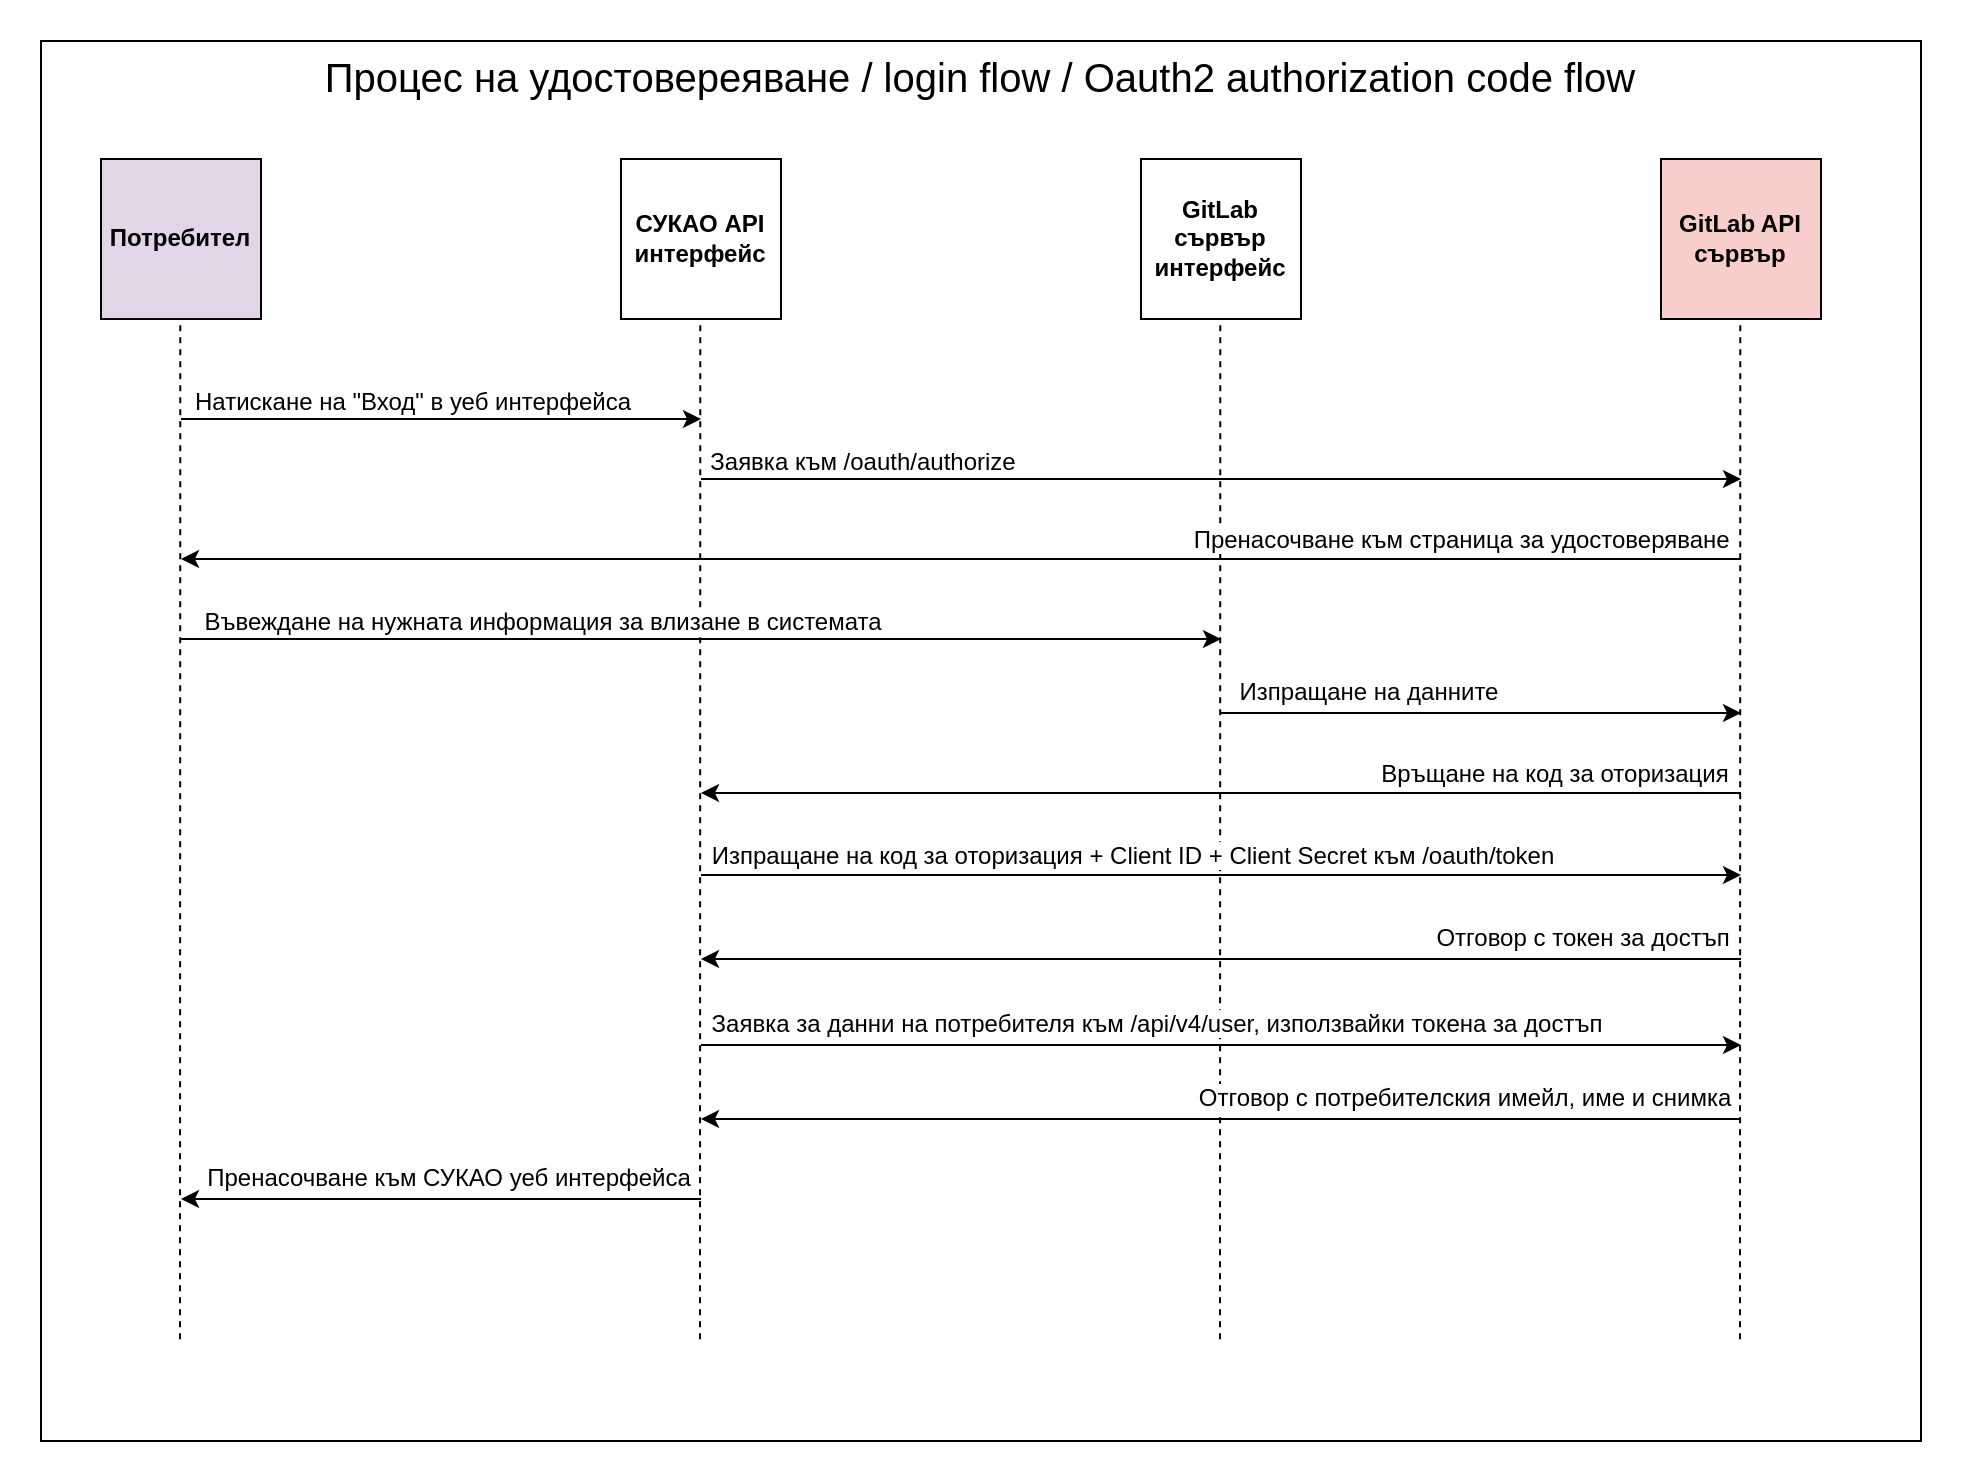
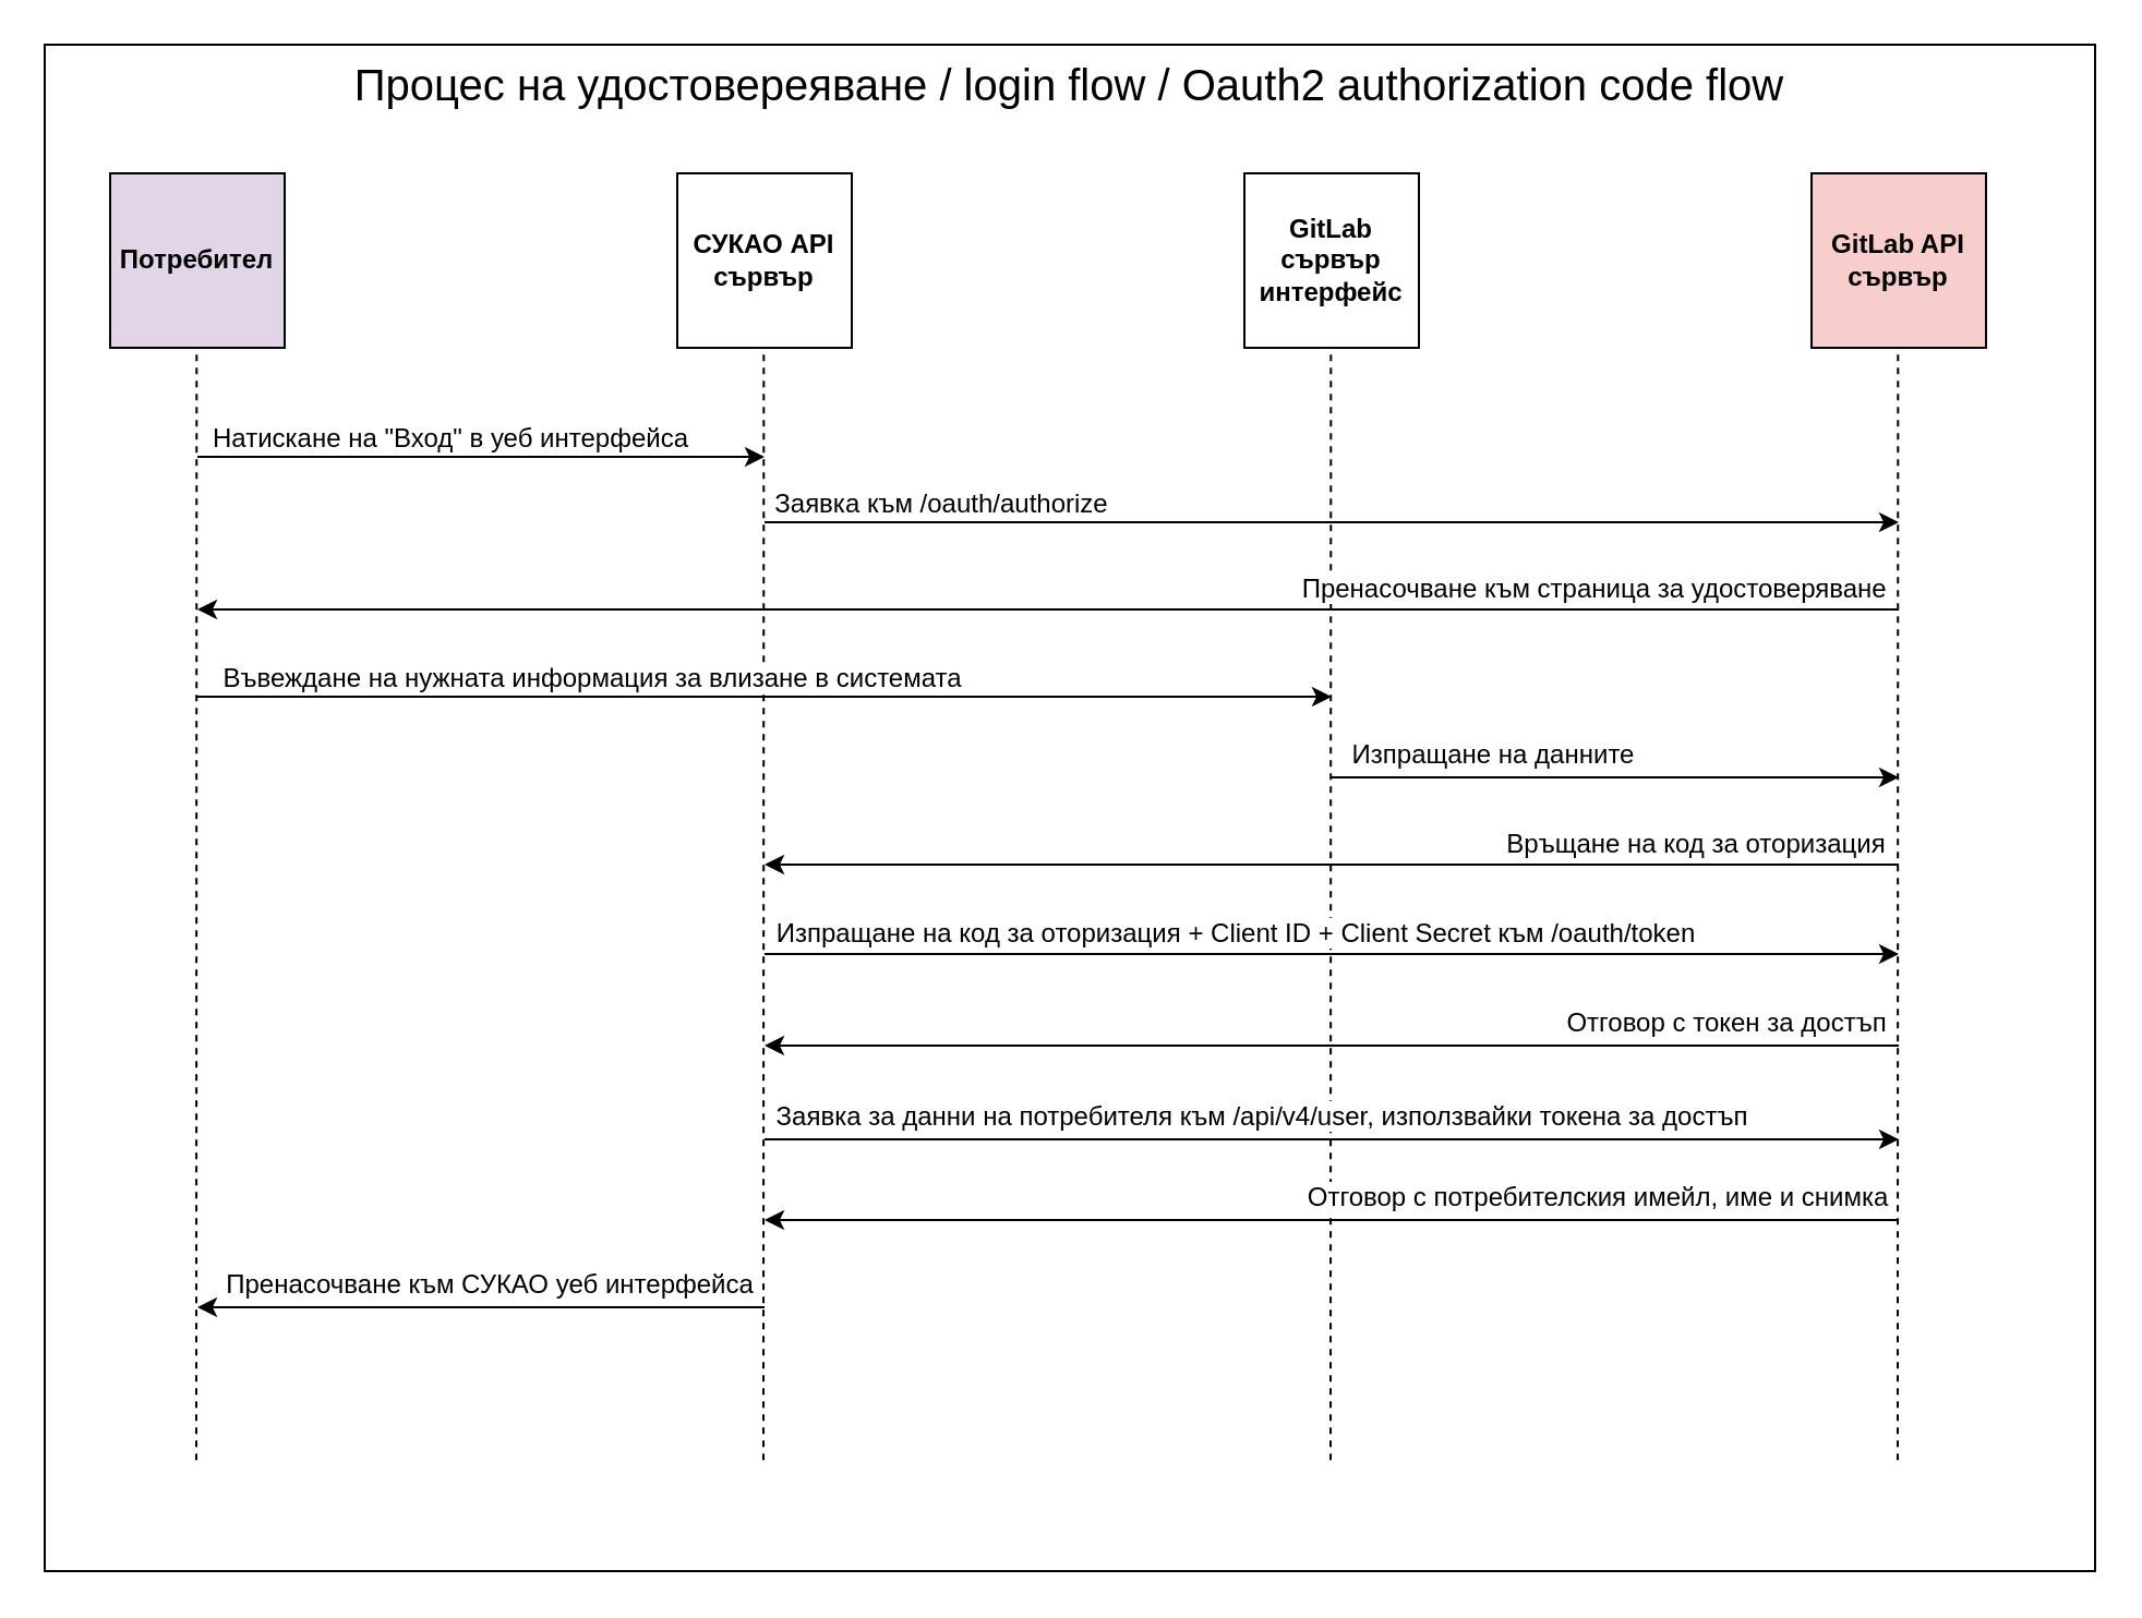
  <mxCell id="0" />
  <mxCell id="1" parent="0" />
  <mxCell id="2" value="&lt;font color=&quot;#000000&quot; style=&quot;font-size: 20px&quot;&gt;Процес на удостовереяване / login flow / Oauth2 authorization code flow&lt;/font&gt;" style="whiteSpace=wrap;html=1;fillColor=#FFFFFF;labelPosition=center;verticalLabelPosition=middle;align=center;verticalAlign=top;" vertex="1" parent="1"><mxGeometry x="20" y="20" width="940" height="700" as="geometry" /></mxCell>
  <mxCell id="3" value="&lt;font color=&quot;#000000&quot;&gt;&lt;b&gt;Потребител&lt;/b&gt;&lt;/font&gt;" style="whiteSpace=wrap;html=1;aspect=fixed;fillColor=#e1d5e7;strokeColor=#000000;" vertex="1" parent="1"><mxGeometry x="50" y="79" width="80" height="80" as="geometry" /></mxCell>
  <mxCell id="4" value="&lt;font color=&quot;#000000&quot;&gt;&lt;b&gt;GitLab сървър интерфейс&lt;/b&gt;&lt;/font&gt;" style="whiteSpace=wrap;html=1;aspect=fixed;fillColor=#FFFFFF;strokeColor=#000000;" vertex="1" parent="1"><mxGeometry x="570" y="79" width="80" height="80" as="geometry" /></mxCell>
  <mxCell id="5" value="" style="endArrow=none;html=1;fontSize=20;fontColor=#000000;entryX=0.5;entryY=1;entryDx=0;entryDy=0;exitX=0.097;exitY=0.903;exitDx=0;exitDy=0;exitPerimeter=0;strokeWidth=1;strokeColor=#000000;jumpStyle=none;dashed=1;" edge="1" parent="1"><mxGeometry width="50" height="50" relative="1" as="geometry"><mxPoint x="609.5" y="669.16" as="sourcePoint" /><mxPoint x="609.66" y="159" as="targetPoint" /></mxGeometry></mxCell>
  <mxCell id="6" value="" style="endArrow=classic;html=1;fontSize=20;fontColor=#000000;strokeColor=#000000;strokeWidth=1;jumpStyle=none;align=center;labelPosition=center;verticalLabelPosition=middle;verticalAlign=middle;" edge="1" parent="1"><mxGeometry width="50" height="50" relative="1" as="geometry"><mxPoint x="90" y="209" as="sourcePoint" /><mxPoint x="350" y="209" as="targetPoint" /></mxGeometry></mxCell>
  <mxCell id="7" value="&lt;div&gt;&lt;span style=&quot;background-color: rgb(255 , 255 , 255)&quot;&gt;Натискане на &quot;Вход&quot; в уеб интерфейса&lt;/span&gt;&lt;/div&gt;" style="edgeLabel;html=1;align=center;verticalAlign=bottom;resizable=0;points=[];fontSize=12;fontColor=#000000;" vertex="1" connectable="0" parent="6"><mxGeometry x="0.457" relative="1" as="geometry"><mxPoint x="-74" as="offset" /></mxGeometry></mxCell>
- <mxCell id="8" value="&lt;font color=&quot;#000000&quot;&gt;&lt;b&gt;СУКАО API интерфейс&lt;/b&gt;&lt;/font&gt;" style="whiteSpace=wrap;html=1;aspect=fixed;fillColor=#FFFFFF;strokeColor=#000000;" vertex="1" parent="1"><mxGeometry x="310" y="79" width="80" height="80" as="geometry" /></mxCell>
+ <mxCell id="8" value="&lt;font color=&quot;#000000&quot;&gt;&lt;b&gt;СУКАО API сървър&lt;/b&gt;&lt;/font&gt;" style="whiteSpace=wrap;html=1;aspect=fixed;fillColor=#FFFFFF;strokeColor=#000000;" vertex="1" parent="1"><mxGeometry x="310" y="79" width="80" height="80" as="geometry" /></mxCell>
  <mxCell id="9" value="" style="endArrow=none;html=1;fontSize=20;fontColor=#000000;entryX=0.5;entryY=1;entryDx=0;entryDy=0;exitX=0.097;exitY=0.903;exitDx=0;exitDy=0;exitPerimeter=0;strokeWidth=1;strokeColor=#000000;jumpStyle=none;dashed=1;" edge="1" parent="1"><mxGeometry width="50" height="50" relative="1" as="geometry"><mxPoint x="349.5" y="669.16" as="sourcePoint" /><mxPoint x="349.66" y="159" as="targetPoint" /></mxGeometry></mxCell>
  <mxCell id="10" value="" style="endArrow=classic;html=1;fontSize=20;fontColor=#000000;strokeColor=#000000;strokeWidth=1;jumpStyle=none;align=center;labelPosition=center;verticalLabelPosition=middle;verticalAlign=middle;" edge="1" parent="1"><mxGeometry width="50" height="50" relative="1" as="geometry"><mxPoint x="350" y="239" as="sourcePoint" /><mxPoint x="870" y="239" as="targetPoint" /></mxGeometry></mxCell>
  <mxCell id="11" value="&lt;div&gt;&lt;span style=&quot;background-color: rgb(255 , 255 , 255)&quot;&gt;Заявка към /oauth/authorize&lt;/span&gt;&lt;/div&gt;" style="edgeLabel;html=1;align=center;verticalAlign=bottom;resizable=0;points=[];fontSize=12;fontColor=#000000;" vertex="1" connectable="0" parent="10"><mxGeometry x="0.457" relative="1" as="geometry"><mxPoint x="-299" as="offset" /></mxGeometry></mxCell>
  <mxCell id="12" value="" style="endArrow=classic;html=1;labelBackgroundColor=#FFFFFF;fontSize=12;fontColor=#000000;strokeColor=#000000;strokeWidth=1;jumpStyle=none;" edge="1" parent="1"><mxGeometry width="50" height="50" relative="1" as="geometry"><mxPoint x="870" y="279" as="sourcePoint" /><mxPoint x="90" y="279" as="targetPoint" /></mxGeometry></mxCell>
  <mxCell id="13" value="&lt;span style=&quot;background-color: rgb(255 , 255 , 255)&quot;&gt;Пренасочване към страница за удостоверяване&amp;nbsp;&lt;br&gt;&lt;/span&gt;" style="edgeLabel;html=1;align=center;verticalAlign=bottom;resizable=0;points=[];fontSize=12;fontColor=#000000;labelPosition=center;verticalLabelPosition=top;" vertex="1" connectable="0" parent="12"><mxGeometry x="-0.35" y="-1" relative="1" as="geometry"><mxPoint x="115" as="offset" /></mxGeometry></mxCell>
  <mxCell id="14" value="" style="endArrow=classic;html=1;labelBackgroundColor=#FFFFFF;fontSize=12;fontColor=#000000;strokeColor=#000000;strokeWidth=1;jumpStyle=none;" edge="1" parent="1"><mxGeometry width="50" height="50" relative="1" as="geometry"><mxPoint x="90" y="319" as="sourcePoint" /><mxPoint x="610" y="319" as="targetPoint" /></mxGeometry></mxCell>
  <mxCell id="15" value="&lt;span style=&quot;background-color: rgb(255 , 255 , 255)&quot;&gt;Въвеждане на нужната информация за влизане в системата&lt;/span&gt;" style="edgeLabel;html=1;align=center;verticalAlign=bottom;resizable=0;points=[];fontSize=12;fontColor=#000000;labelPosition=center;verticalLabelPosition=top;" vertex="1" connectable="0" parent="14"><mxGeometry x="-0.654" relative="1" as="geometry"><mxPoint x="90" as="offset" /></mxGeometry></mxCell>
  <mxCell id="16" value="" style="endArrow=classic;html=1;labelBackgroundColor=#FFFFFF;fontSize=12;fontColor=#000000;strokeColor=#000000;strokeWidth=1;jumpStyle=none;" edge="1" parent="1"><mxGeometry width="50" height="50" relative="1" as="geometry"><mxPoint x="870" y="396" as="sourcePoint" /><mxPoint x="350" y="396" as="targetPoint" /></mxGeometry></mxCell>
  <mxCell id="17" value="&lt;span style=&quot;background-color: rgb(255 , 255 , 255)&quot;&gt;Връщане на код за оторизация&lt;/span&gt;" style="edgeLabel;html=1;align=center;verticalAlign=bottom;resizable=0;points=[];fontSize=12;fontColor=#000000;labelPosition=center;verticalLabelPosition=top;" vertex="1" connectable="0" parent="16"><mxGeometry x="-0.462" y="2" relative="1" as="geometry"><mxPoint x="46" y="-3" as="offset" /></mxGeometry></mxCell>
  <mxCell id="18" value="&lt;font color=&quot;#000000&quot;&gt;&lt;b&gt;GitLab API сървър&lt;/b&gt;&lt;/font&gt;" style="whiteSpace=wrap;html=1;aspect=fixed;fillColor=#f8cecc;strokeColor=#000000;" vertex="1" parent="1"><mxGeometry x="830" y="79" width="80" height="80" as="geometry" /></mxCell>
  <mxCell id="19" value="" style="endArrow=none;html=1;fontSize=20;fontColor=#000000;entryX=0.5;entryY=1;entryDx=0;entryDy=0;exitX=0.097;exitY=0.903;exitDx=0;exitDy=0;exitPerimeter=0;strokeWidth=1;strokeColor=#000000;jumpStyle=none;dashed=1;" edge="1" parent="1"><mxGeometry width="50" height="50" relative="1" as="geometry"><mxPoint x="869.5" y="669.16" as="sourcePoint" /><mxPoint x="869.66" y="159" as="targetPoint" /></mxGeometry></mxCell>
  <mxCell id="20" value="" style="endArrow=classic;html=1;labelBackgroundColor=#FFFFFF;fontSize=12;fontColor=#000000;strokeColor=#000000;strokeWidth=1;jumpStyle=none;" edge="1" parent="1"><mxGeometry width="50" height="50" relative="1" as="geometry"><mxPoint x="610" y="356" as="sourcePoint" /><mxPoint x="870" y="356" as="targetPoint" /></mxGeometry></mxCell>
  <mxCell id="21" value="&lt;span style=&quot;background-color: rgb(255 , 255 , 255)&quot;&gt;Изпращане на данните&lt;/span&gt;" style="edgeLabel;html=1;align=center;verticalAlign=bottom;resizable=0;points=[];fontSize=12;fontColor=#000000;labelPosition=center;verticalLabelPosition=top;" vertex="1" connectable="0" parent="20"><mxGeometry x="-0.423" y="-1" relative="1" as="geometry"><mxPoint x="-2" y="-3" as="offset" /></mxGeometry></mxCell>
  <mxCell id="22" value="" style="endArrow=classic;html=1;labelBackgroundColor=#FFFFFF;fontSize=12;fontColor=#000000;strokeColor=#000000;strokeWidth=1;jumpStyle=none;" edge="1" parent="1"><mxGeometry width="50" height="50" relative="1" as="geometry"><mxPoint x="350" y="437" as="sourcePoint" /><mxPoint x="870" y="437" as="targetPoint" /></mxGeometry></mxCell>
  <mxCell id="23" value="&lt;span style=&quot;background-color: rgb(255 , 255 , 255)&quot;&gt;Изпращане на код за оторизация + Client ID + Client Secret към /oauth/token&lt;/span&gt;" style="edgeLabel;html=1;align=center;verticalAlign=bottom;resizable=0;points=[];fontSize=12;fontColor=#000000;labelPosition=center;verticalLabelPosition=top;" vertex="1" connectable="0" parent="22"><mxGeometry x="-0.554" y="-1" relative="1" as="geometry"><mxPoint x="99" y="-2" as="offset" /></mxGeometry></mxCell>
  <mxCell id="24" value="" style="endArrow=classic;html=1;labelBackgroundColor=#FFFFFF;fontSize=12;fontColor=#000000;strokeColor=#000000;strokeWidth=1;jumpStyle=none;" edge="1" parent="1"><mxGeometry width="50" height="50" relative="1" as="geometry"><mxPoint x="870" y="479" as="sourcePoint" /><mxPoint x="350" y="479" as="targetPoint" /></mxGeometry></mxCell>
  <mxCell id="25" value="&lt;span style=&quot;background-color: rgb(255 , 255 , 255)&quot;&gt;Отговор с токен за достъп&lt;/span&gt;" style="edgeLabel;html=1;align=center;verticalAlign=bottom;resizable=0;points=[];fontSize=12;fontColor=#000000;labelPosition=center;verticalLabelPosition=top;" vertex="1" connectable="0" parent="24"><mxGeometry x="-0.442" y="-2" relative="1" as="geometry"><mxPoint x="65" as="offset" /></mxGeometry></mxCell>
  <mxCell id="26" value="" style="endArrow=classic;html=1;labelBackgroundColor=#FFFFFF;fontSize=12;fontColor=#000000;strokeColor=#000000;strokeWidth=1;jumpStyle=none;" edge="1" parent="1"><mxGeometry width="50" height="50" relative="1" as="geometry"><mxPoint x="350" y="522" as="sourcePoint" /><mxPoint x="870" y="522" as="targetPoint" /></mxGeometry></mxCell>
  <mxCell id="27" value="&lt;span style=&quot;background-color: rgb(255 , 255 , 255)&quot;&gt;Заявка за данни на потребителя към /api/v4/user, използвайки токена за достъп&lt;/span&gt;" style="edgeLabel;html=1;align=center;verticalAlign=bottom;resizable=0;points=[];fontSize=12;fontColor=#000000;labelPosition=center;verticalLabelPosition=top;" vertex="1" connectable="0" parent="26"><mxGeometry x="-0.577" relative="1" as="geometry"><mxPoint x="117" y="-2" as="offset" /></mxGeometry></mxCell>
  <mxCell id="28" value="" style="endArrow=classic;html=1;labelBackgroundColor=#FFFFFF;fontSize=12;fontColor=#000000;strokeColor=#000000;strokeWidth=1;jumpStyle=none;" edge="1" parent="1"><mxGeometry width="50" height="50" relative="1" as="geometry"><mxPoint x="870" y="559" as="sourcePoint" /><mxPoint x="350" y="559" as="targetPoint" /></mxGeometry></mxCell>
  <mxCell id="29" value="&lt;span style=&quot;background-color: rgb(255 , 255 , 255)&quot;&gt;Отговор с потребителския имейл, име и снимка&lt;/span&gt;" style="edgeLabel;html=1;align=center;verticalAlign=bottom;resizable=0;points=[];fontSize=12;fontColor=#000000;labelPosition=center;verticalLabelPosition=top;" vertex="1" connectable="0" parent="28"><mxGeometry x="-0.488" y="3" relative="1" as="geometry"><mxPoint x="-6" y="-5" as="offset" /></mxGeometry></mxCell>
  <mxCell id="30" value="" style="endArrow=classic;html=1;labelBackgroundColor=#FFFFFF;fontSize=12;fontColor=#000000;strokeColor=#000000;strokeWidth=1;jumpStyle=none;" edge="1" parent="1"><mxGeometry width="50" height="50" relative="1" as="geometry"><mxPoint x="350" y="599" as="sourcePoint" /><mxPoint x="90" y="599" as="targetPoint" /></mxGeometry></mxCell>
  <mxCell id="31" value="&lt;span style=&quot;background-color: rgb(255 , 255 , 255)&quot;&gt;Пренасочване към СУКАО уеб интерфейса&lt;/span&gt;" style="edgeLabel;html=1;align=center;verticalAlign=bottom;resizable=0;points=[];fontSize=12;fontColor=#000000;labelPosition=center;verticalLabelPosition=top;" vertex="1" connectable="0" parent="30"><mxGeometry x="-0.315" y="-1" relative="1" as="geometry"><mxPoint x="-38" y="-1" as="offset" /></mxGeometry></mxCell>
  <mxCell id="32" value="" style="endArrow=none;html=1;fontSize=20;fontColor=#000000;entryX=0.5;entryY=1;entryDx=0;entryDy=0;exitX=0.097;exitY=0.903;exitDx=0;exitDy=0;exitPerimeter=0;strokeWidth=1;strokeColor=#000000;jumpStyle=none;dashed=1;" edge="1" parent="1"><mxGeometry width="50" height="50" relative="1" as="geometry"><mxPoint x="89.5" y="669.16" as="sourcePoint" /><mxPoint x="89.66" y="159" as="targetPoint" /></mxGeometry></mxCell>
